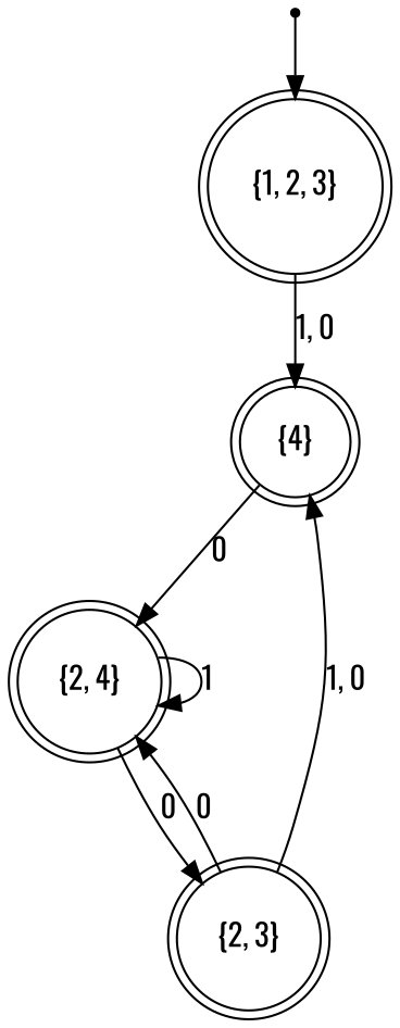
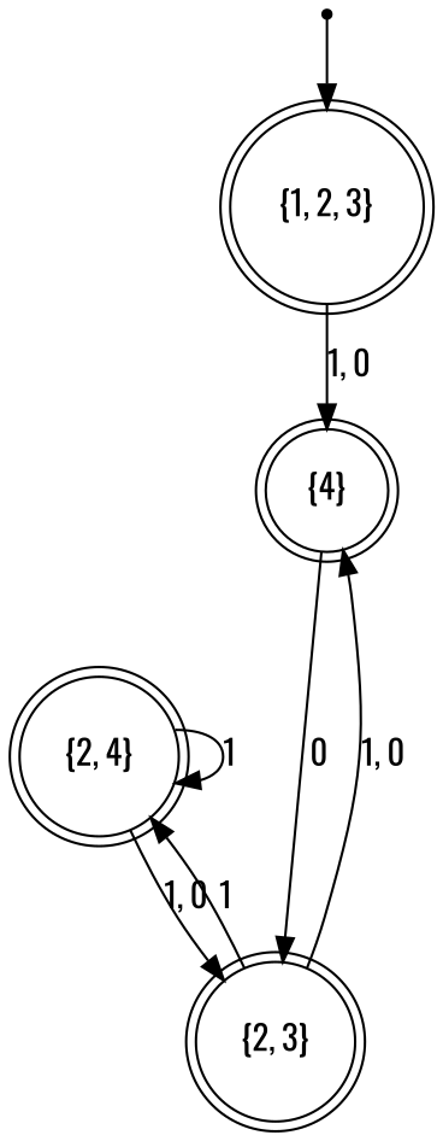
  strict digraph {
    fontname=Oswald
    rankdir=TB
    node [fontname=Oswald shape=doublecircle]
    edge [fontname=Oswald]
    null [shape=point]
    "{1, 2, 3}"
    "{4}"
    "{2, 4}"
    "{2, 3}"
    null -> "{1, 2, 3}"
    "{1, 2, 3}" -> "{4}" [label="1, 0"]
-   "{4}" -> "{2, 4}" [label=0]
+   "{4}" -> "{2, 3}" [label=0]
    "{2, 4}" -> "{2, 4}" [label=1]
-   "{2, 4}" -> "{2, 3}" [label=0]
+   "{2, 4}" -> "{2, 3}" [label="1, 0"]
    "{2, 3}" -> "{4}" [label="1, 0"]
-   "{2, 3}" -> "{2, 4}" [label=0]
+   "{2, 3}" -> "{2, 4}" [label=1]
  }
